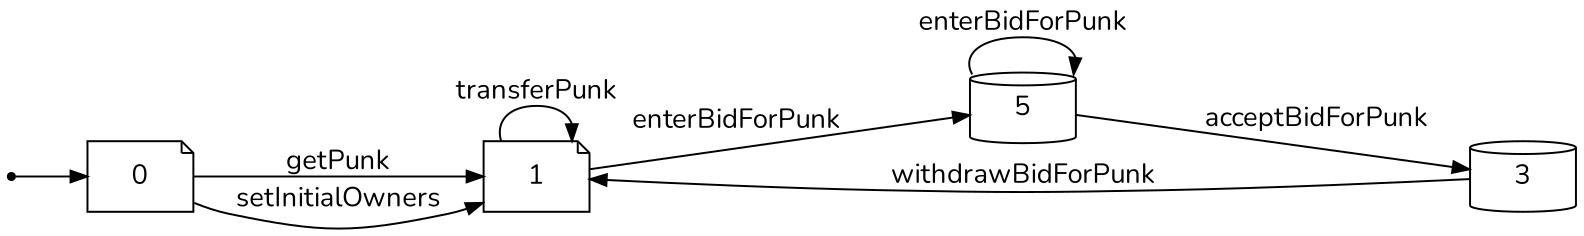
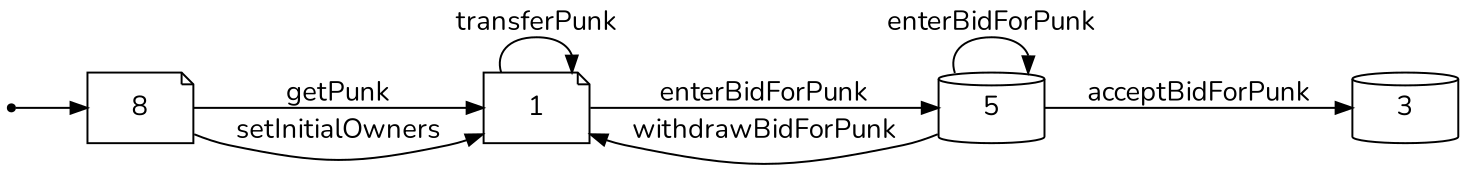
  digraph {
    fontname=Nunito
    rankdir=LR
    ranksep=0.5
    node [fontname=Nunito fontsize=14.0 shape=note]
    edge [arrowsize=0.85 fontname=Nunito fontsize=14.0]
    Initial [shape=point]
-   0
+   0 [label=8]
    1
    5 [shape=cylinder]
    3 [shape=cylinder]
    Initial -> 0 [fontsize=""]
    0 -> 1 [label=" getPunk "]
    0 -> 1 [label=" setInitialOwners "]
    1 -> 1 [label=" transferPunk "]
    1 -> 5 [label=" enterBidForPunk "]
-   3 -> 1 [label=" withdrawBidForPunk "]
+   5 -> 1 [label=" withdrawBidForPunk "]
    5 -> 5 [label=" enterBidForPunk "]
    5 -> 3 [label=" acceptBidForPunk "]
  }
